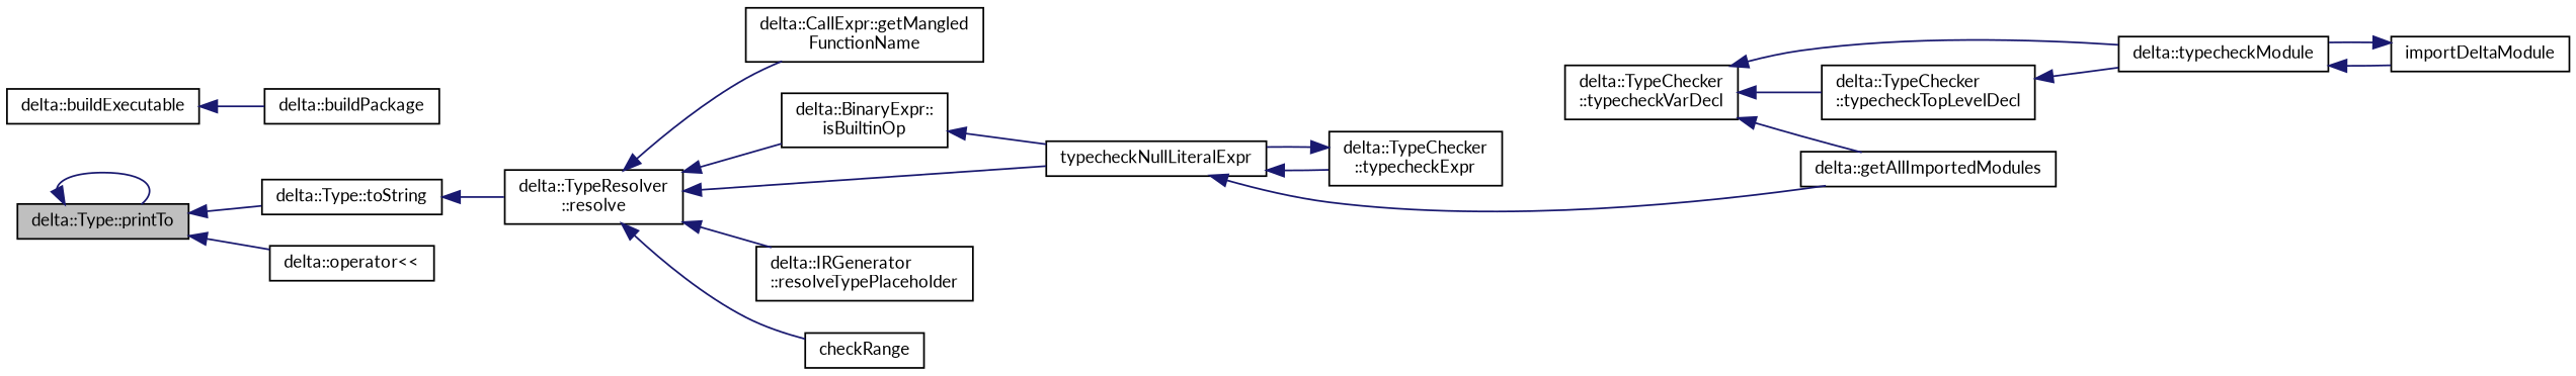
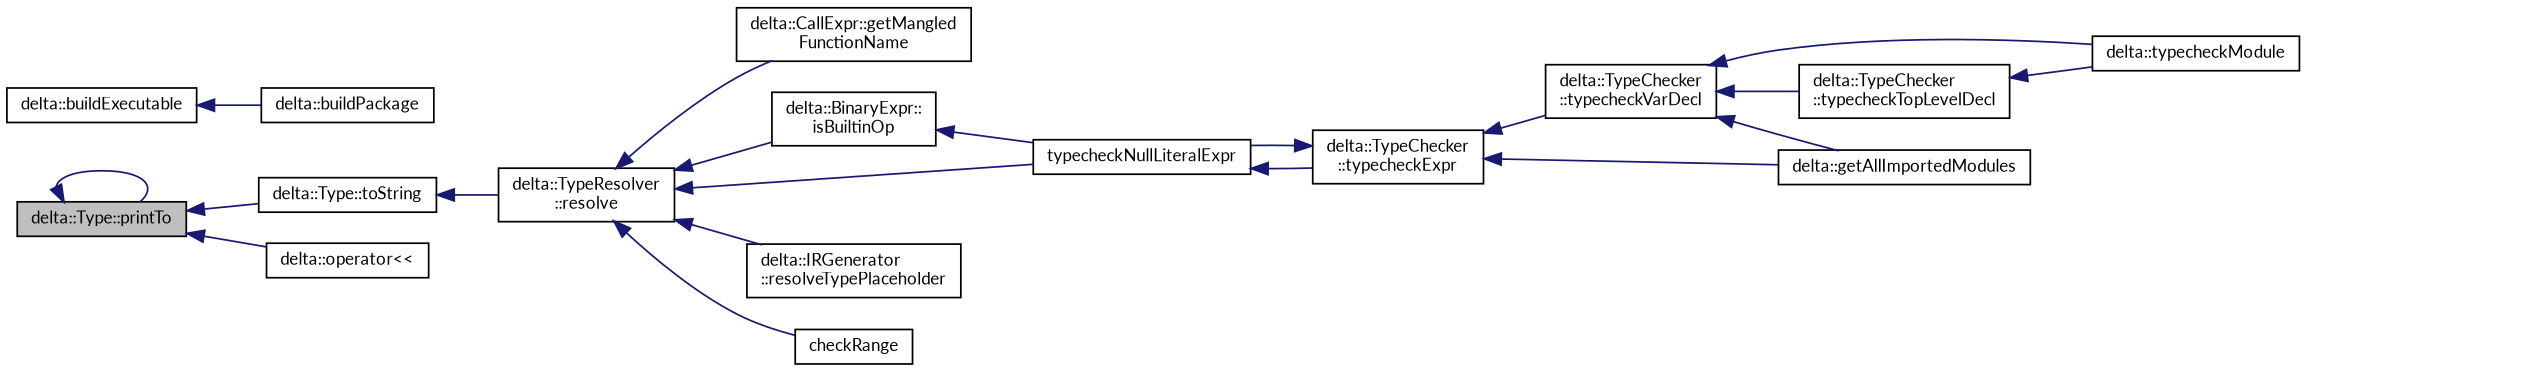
  digraph {
    fontname=Lato
    rankdir=LR
    node [color=black fillcolor=white fontname=Lato fontsize=10 shape=record style=filled]
    edge [color=midnightblue dir=back fontname=Lato fontsize=10 labelfontname=Helvetica labelfontsize=10 style=solid]
    n1 [fillcolor=grey75 fontcolor=black height=0.2 label="delta::Type::printTo" width=0.4]
    n2 [height=0.2 label="delta::Type::toString" width=0.4]
    n3 [height=0.2 label="delta::operator\<\<" width=0.4]
    n4 [height=0.2 label="delta::TypeResolver\l::resolve" width=0.4]
    n5 [height=0.2 label="delta::CallExpr::getMangled\lFunctionName" width=0.4]
    n6 [height=0.2 label="delta::BinaryExpr::\lisBuiltinOp" width=0.4]
    n7 [height=0.2 label=typecheckNullLiteralExpr width=0.4]
    n8 [height=0.2 label="delta::IRGenerator\l::resolveTypePlaceholder" width=0.4]
    n9 [height=0.2 label=checkRange width=0.4]
    n10 [height=0.2 label="delta::TypeChecker\l::typecheckExpr" width=0.4]
    n11 [height=0.2 label="delta::getAllImportedModules" width=0.4]
    n12 [height=0.2 label="delta::TypeChecker\l::typecheckVarDecl" width=0.4]
    n13 [height=0.2 label="delta::TypeChecker\l::typecheckTopLevelDecl" width=0.4]
    n14 [height=0.2 label="delta::typecheckModule" width=0.4]
    n15 [height=0.2 label="delta::buildExecutable" width=0.4]
    n16 [height=0.2 label="delta::buildPackage" width=0.4]
-   n17 [height=0.2 label=importDeltaModule width=0.4]
    n1 -> n1
    n1 -> n2
    n1 -> n3
    n2 -> n4
    n4 -> n5
    n4 -> n6
    n4 -> n7
    n4 -> n8
    n4 -> n9
    n6 -> n7
    n7 -> n10
    n10 -> n7
-   n7 -> n11
+   n10 -> n11
+   n10 -> n12
    n12 -> n11
    n12 -> n13
    n12 -> n14
    n13 -> n14
-   n14 -> n17
    n15 -> n16
-   n17 -> n14
  }
